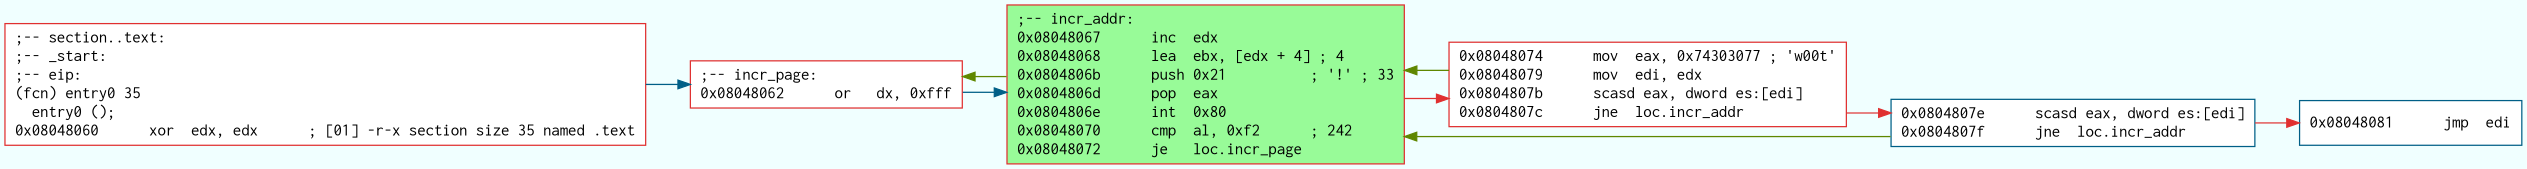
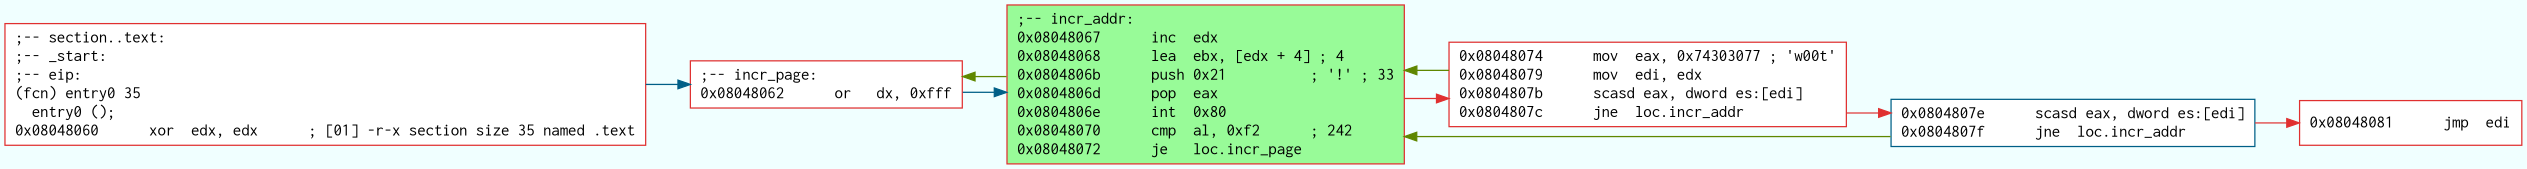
  digraph {
    bgcolor=azure
    fontname=Courier
    fontsize=8
    splines=ortho
    rankdir=LR
    node [color="#e03030" fillcolor=white fontname=Courier shape=box style=filled]
    edge [arrowhead=normal color="#5f8700"]
    n1 [label=";-- section..text:\l;-- _start:\l;-- eip:\l(fcn) entry0 35\l  entry0 ();\l0x08048060      xor  edx, edx      ; [01] -r-x section size 35 named .text\l"]
    n2 [label=";-- incr_page:\l0x08048062      or   dx, 0xfff\l"]
    n3 [fillcolor=palegreen label=";-- incr_addr:\l0x08048067      inc  edx\l0x08048068      lea  ebx, [edx + 4] ; 4\l0x0804806b      push 0x21          ; '!' ; 33\l0x0804806d      pop  eax\l0x0804806e      int  0x80\l0x08048070      cmp  al, 0xf2      ; 242\l0x08048072      je   loc.incr_page\l"]
    n4 [label="0x08048074      mov  eax, 0x74303077 ; 'w00t'\l0x08048079      mov  edi, edx\l0x0804807b      scasd eax, dword es:[edi]\l0x0804807c      jne  loc.incr_addr\l"]
    n5 [color="#005f87" label="0x0804807e      scasd eax, dword es:[edi]\l0x0804807f      jne  loc.incr_addr\l"]
-   n6 [color="#005f87" label="0x08048081      jmp  edi\l"]
+   n6 [label="0x08048081      jmp  edi\l"]
    n1 -> n2 [color="#005f87"]
    n2 -> n3 [color="#005f87"]
    n3 -> n2
    n3 -> n4 [color="#e03030"]
    n4 -> n3
    n4 -> n5 [color="#e03030"]
    n5 -> n3
    n5 -> n6 [color="#e03030"]
  }
